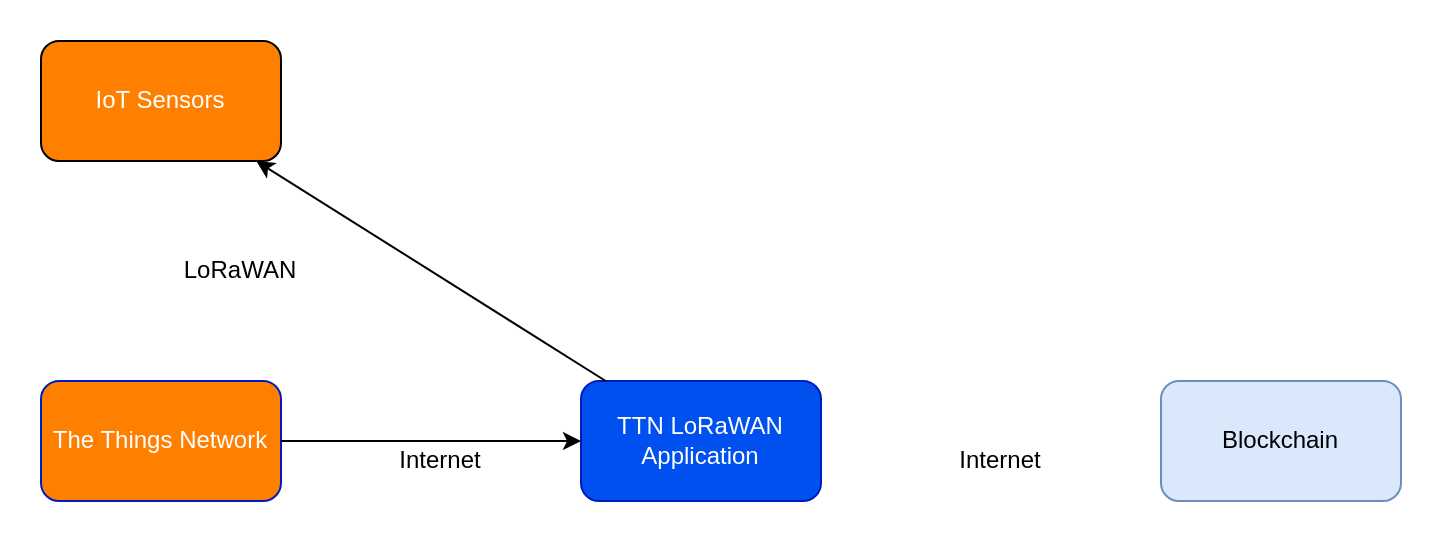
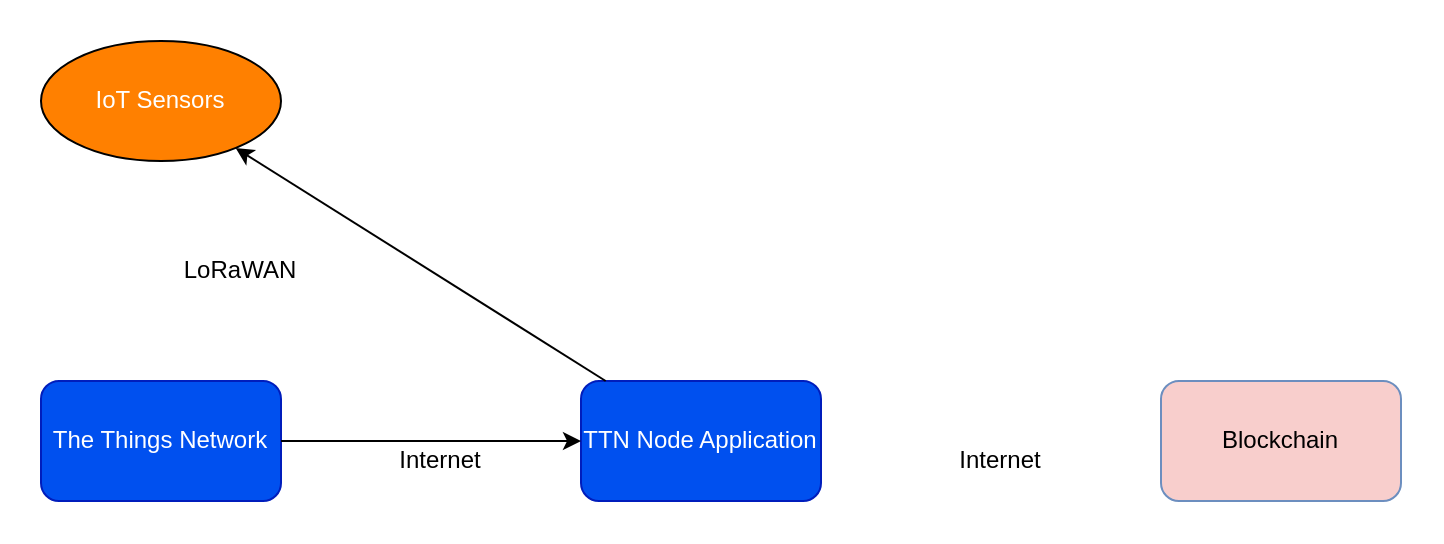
  <mxCell id="0" />
  <mxCell id="1" parent="0" />
- <mxCell id="2" value="&lt;font color=&quot;#ffffff&quot;&gt;IoT Sensors&lt;/font&gt;" style="rounded=1;whiteSpace=wrap;html=1;fillColor=#FF8000;" vertex="1" parent="1"><mxGeometry x="20" y="20" width="120" height="60" as="geometry" /></mxCell>
- <mxCell id="3" value="&lt;font color=&quot;#ffffff&quot;&gt;The Things Network&lt;/font&gt;" style="rounded=1;whiteSpace=wrap;html=1;fillColor=#ff8000;strokeColor=#001DBC;fontColor=#ffffff;" vertex="1" parent="1"><mxGeometry x="20" y="190" width="120" height="60" as="geometry" /></mxCell>
- <mxCell id="4" value="Blockchain" style="rounded=1;whiteSpace=wrap;html=1;fillColor=#dae8fc;strokeColor=#6c8ebf;" vertex="1" parent="1"><mxGeometry x="580" y="190" width="120" height="60" as="geometry" /></mxCell>
- <mxCell id="5" value="&lt;font color=&quot;#ffffff&quot;&gt;TTN LoRaWAN Application&lt;/font&gt;" style="rounded=1;whiteSpace=wrap;html=1;fillColor=#0050ef;strokeColor=#001DBC;fontColor=#ffffff;" vertex="1" parent="1"><mxGeometry x="290" y="190" width="120" height="60" as="geometry" /></mxCell>
+ <mxCell id="2" value="&lt;font color=&quot;#ffffff&quot;&gt;IoT Sensors&lt;/font&gt;" style="ellipse;whiteSpace=wrap;html=1;fillColor=#FF8000;" vertex="1" parent="1"><mxGeometry x="20" y="20" width="120" height="60" as="geometry" /></mxCell>
+ <mxCell id="3" value="&lt;font color=&quot;#ffffff&quot;&gt;The Things Network&lt;/font&gt;" style="rounded=1;whiteSpace=wrap;html=1;fillColor=#0050ef;strokeColor=#001DBC;fontColor=#ffffff;" vertex="1" parent="1"><mxGeometry x="20" y="190" width="120" height="60" as="geometry" /></mxCell>
+ <mxCell id="4" value="Blockchain" style="rounded=1;whiteSpace=wrap;html=1;fillColor=#f8cecc;strokeColor=#6c8ebf;" vertex="1" parent="1"><mxGeometry x="580" y="190" width="120" height="60" as="geometry" /></mxCell>
+ <mxCell id="5" value="&lt;font color=&quot;#ffffff&quot;&gt;TTN Node Application&lt;/font&gt;" style="rounded=1;whiteSpace=wrap;html=1;fillColor=#0050ef;strokeColor=#001DBC;fontColor=#ffffff;" vertex="1" parent="1"><mxGeometry x="290" y="190" width="120" height="60" as="geometry" /></mxCell>
  <mxCell id="6" value="LoRaWAN" style="text;html=1;strokeColor=none;fillColor=none;align=center;verticalAlign=middle;whiteSpace=wrap;rounded=0;" vertex="1" parent="1"><mxGeometry x="100" y="125" width="40" height="20" as="geometry" /></mxCell>
  <mxCell id="7" value="Internet" style="text;html=1;strokeColor=none;fillColor=none;align=center;verticalAlign=middle;whiteSpace=wrap;rounded=0;" vertex="1" parent="1"><mxGeometry x="200" y="220" width="40" height="20" as="geometry" /></mxCell>
  <mxCell id="8" value="Internet" style="text;html=1;strokeColor=none;fillColor=none;align=center;verticalAlign=middle;whiteSpace=wrap;rounded=0;" vertex="1" parent="1"><mxGeometry x="480" y="220" width="40" height="20" as="geometry" /></mxCell>
  <mxCell id="9" value="" style="endArrow=classic;html=1;entryX=0;entryY=0.5;entryDx=0;entryDy=0;" edge="1" parent="1" source="3" target="5"><mxGeometry width="50" height="50" relative="1" as="geometry"><mxPoint x="20" y="320" as="sourcePoint" /><mxPoint x="70" y="270" as="targetPoint" /></mxGeometry></mxCell>
  <mxCell id="10" value="" style="endArrow=classic;html=1;" edge="1" parent="1" source="5" target="2"><mxGeometry width="50" height="50" relative="1" as="geometry"><mxPoint x="490" y="290" as="sourcePoint" /><mxPoint x="540" y="240" as="targetPoint" /></mxGeometry></mxCell>
